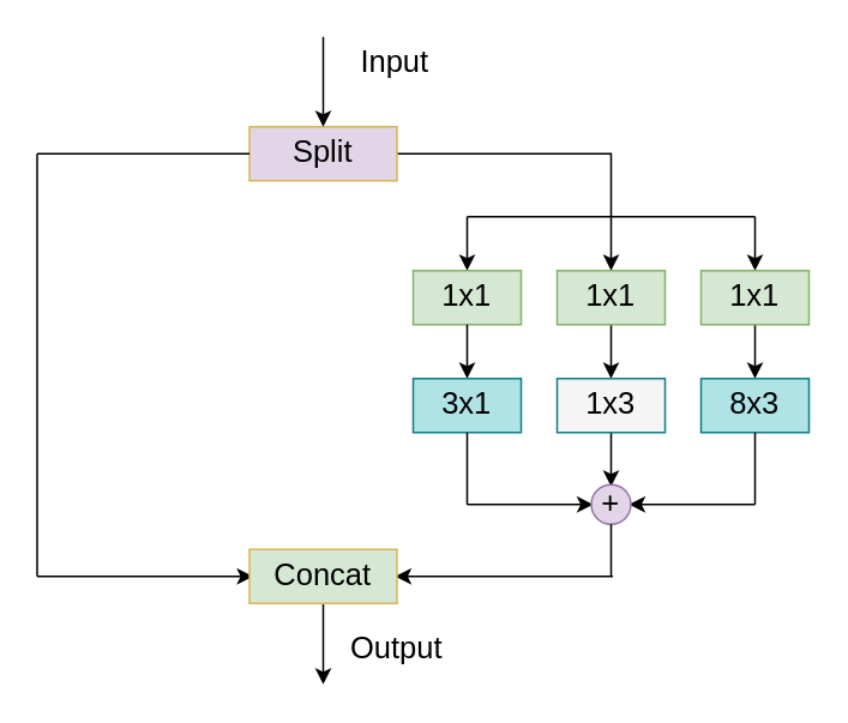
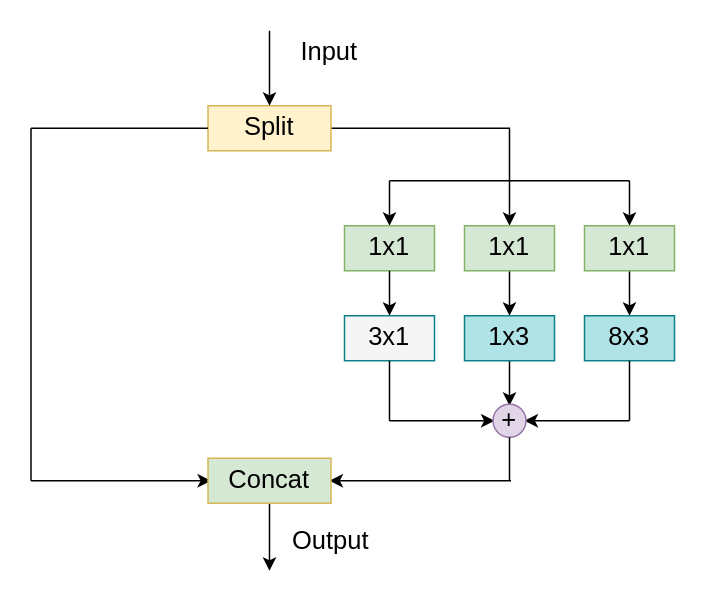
  <mxCell id="0" />
  <mxCell id="1" parent="0" />
  <mxCell id="2" style="edgeStyle=orthogonalEdgeStyle;rounded=0;orthogonalLoop=1;jettySize=auto;html=1;exitX=1;exitY=0.5;exitDx=0;exitDy=0;fontSize=17;" edge="1" parent="1"><mxGeometry relative="1" as="geometry"><mxPoint x="339" y="150" as="targetPoint" /><mxPoint x="199" y="85" as="sourcePoint" /><Array as="points"><mxPoint x="339" y="85" /></Array></mxGeometry></mxCell>
- <mxCell id="3" value="&lt;font style=&quot;font-size: 17px;&quot;&gt;Split&lt;/font&gt;" style="rounded=0;whiteSpace=wrap;html=1;fillColor=#e1d5e7;strokeColor=#d6b656;" vertex="1" parent="1"><mxGeometry x="138" y="70" width="82" height="30" as="geometry" /></mxCell>
+ <mxCell id="3" value="&lt;font style=&quot;font-size: 17px;&quot;&gt;Split&lt;/font&gt;" style="rounded=0;whiteSpace=wrap;html=1;fillColor=#fff2cc;strokeColor=#d6b656;" vertex="1" parent="1"><mxGeometry x="138" y="70" width="82" height="30" as="geometry" /></mxCell>
  <mxCell id="4" value="" style="endArrow=classic;html=1;rounded=0;fontSize=17;" edge="1" parent="1"><mxGeometry width="50" height="50" relative="1" as="geometry"><mxPoint x="259" y="120" as="sourcePoint" /><mxPoint x="259" y="150" as="targetPoint" /></mxGeometry></mxCell>
  <mxCell id="5" value="" style="endArrow=none;html=1;rounded=0;fontSize=17;" edge="1" parent="1"><mxGeometry width="50" height="50" relative="1" as="geometry"><mxPoint x="259" y="120" as="sourcePoint" /><mxPoint x="339" y="120" as="targetPoint" /></mxGeometry></mxCell>
  <mxCell id="6" value="" style="endArrow=none;html=1;rounded=0;fontSize=17;" edge="1" parent="1"><mxGeometry width="50" height="50" relative="1" as="geometry"><mxPoint x="339" y="120" as="sourcePoint" /><mxPoint x="419" y="120" as="targetPoint" /></mxGeometry></mxCell>
  <mxCell id="7" value="" style="endArrow=classic;html=1;rounded=0;fontSize=17;" edge="1" parent="1"><mxGeometry width="50" height="50" relative="1" as="geometry"><mxPoint x="419" y="120" as="sourcePoint" /><mxPoint x="419" y="150" as="targetPoint" /></mxGeometry></mxCell>
  <mxCell id="8" value="&lt;div style=&quot;text-align: left;&quot;&gt;1x1&lt;/div&gt;" style="rounded=0;whiteSpace=wrap;html=1;fontSize=17;fillColor=#d5e8d4;strokeColor=#82b366;" vertex="1" parent="1"><mxGeometry x="229" y="150" width="60" height="30" as="geometry" /></mxCell>
  <mxCell id="9" style="edgeStyle=orthogonalEdgeStyle;rounded=0;orthogonalLoop=1;jettySize=auto;html=1;exitX=0.5;exitY=1;exitDx=0;exitDy=0;fontSize=17;" edge="1" parent="1" source="10"><mxGeometry relative="1" as="geometry"><mxPoint x="339" y="210" as="targetPoint" /></mxGeometry></mxCell>
  <mxCell id="10" value="1x1" style="rounded=0;whiteSpace=wrap;html=1;fontSize=17;fillColor=#d5e8d4;strokeColor=#82b366;" vertex="1" parent="1"><mxGeometry x="309" y="150" width="60" height="30" as="geometry" /></mxCell>
  <mxCell id="11" style="edgeStyle=orthogonalEdgeStyle;rounded=0;orthogonalLoop=1;jettySize=auto;html=1;exitX=0.5;exitY=1;exitDx=0;exitDy=0;fontSize=17;" edge="1" parent="1" source="12"><mxGeometry relative="1" as="geometry"><mxPoint x="419" y="210" as="targetPoint" /></mxGeometry></mxCell>
  <mxCell id="12" value="1x1" style="rounded=0;whiteSpace=wrap;html=1;fontSize=17;fillColor=#d5e8d4;strokeColor=#82b366;" vertex="1" parent="1"><mxGeometry x="389" y="150" width="60" height="30" as="geometry" /></mxCell>
  <mxCell id="13" value="" style="endArrow=classic;html=1;rounded=0;fontSize=17;exitX=0.5;exitY=1;exitDx=0;exitDy=0;" edge="1" parent="1" source="8"><mxGeometry width="50" height="50" relative="1" as="geometry"><mxPoint x="269" y="130" as="sourcePoint" /><mxPoint x="259" y="210" as="targetPoint" /></mxGeometry></mxCell>
- <mxCell id="14" value="&lt;div style=&quot;text-align: left;&quot;&gt;3x1&lt;/div&gt;" style="rounded=0;whiteSpace=wrap;html=1;fontSize=17;fillColor=#b0e3e6;strokeColor=#0e8088;" vertex="1" parent="1"><mxGeometry x="229" y="210" width="60" height="30" as="geometry" /></mxCell>
+ <mxCell id="14" value="&lt;div style=&quot;text-align: left;&quot;&gt;3x1&lt;/div&gt;" style="rounded=0;whiteSpace=wrap;html=1;fontSize=17;fillColor=#f5f5f5;strokeColor=#0e8088;" vertex="1" parent="1"><mxGeometry x="229" y="210" width="60" height="30" as="geometry" /></mxCell>
  <mxCell id="15" style="edgeStyle=orthogonalEdgeStyle;rounded=0;orthogonalLoop=1;jettySize=auto;html=1;exitX=0.5;exitY=1;exitDx=0;exitDy=0;fontSize=17;" edge="1" parent="1" source="16"><mxGeometry relative="1" as="geometry"><mxPoint x="339" y="270" as="targetPoint" /></mxGeometry></mxCell>
- <mxCell id="16" value="1x3" style="rounded=0;whiteSpace=wrap;html=1;fontSize=17;fillColor=#f5f5f5;strokeColor=#0e8088;" vertex="1" parent="1"><mxGeometry x="309" y="210" width="60" height="30" as="geometry" /></mxCell>
+ <mxCell id="16" value="1x3" style="rounded=0;whiteSpace=wrap;html=1;fontSize=17;fillColor=#b0e3e6;strokeColor=#0e8088;" vertex="1" parent="1"><mxGeometry x="309" y="210" width="60" height="30" as="geometry" /></mxCell>
  <mxCell id="17" value="&lt;div style=&quot;text-align: left;&quot;&gt;8x3&lt;/div&gt;" style="rounded=0;whiteSpace=wrap;html=1;fontSize=17;fillColor=#b0e3e6;strokeColor=#0e8088;" vertex="1" parent="1"><mxGeometry x="389" y="210" width="60" height="30" as="geometry" /></mxCell>
  <mxCell id="18" value="" style="endArrow=none;html=1;rounded=0;fontSize=17;entryX=0.5;entryY=1;entryDx=0;entryDy=0;" edge="1" parent="1" target="14"><mxGeometry width="50" height="50" relative="1" as="geometry"><mxPoint x="259" y="280" as="sourcePoint" /><mxPoint x="149" y="190" as="targetPoint" /></mxGeometry></mxCell>
  <mxCell id="19" value="" style="endArrow=none;html=1;rounded=0;fontSize=17;entryX=0.5;entryY=1;entryDx=0;entryDy=0;" edge="1" parent="1" target="17"><mxGeometry width="50" height="50" relative="1" as="geometry"><mxPoint x="419" y="280" as="sourcePoint" /><mxPoint x="459" y="270" as="targetPoint" /></mxGeometry></mxCell>
  <mxCell id="20" value="" style="endArrow=classic;html=1;rounded=0;fontSize=17;" edge="1" parent="1"><mxGeometry width="50" height="50" relative="1" as="geometry"><mxPoint x="259" y="280" as="sourcePoint" /><mxPoint x="329" y="280" as="targetPoint" /></mxGeometry></mxCell>
  <mxCell id="21" value="" style="endArrow=classic;html=1;rounded=0;fontSize=17;" edge="1" parent="1"><mxGeometry width="50" height="50" relative="1" as="geometry"><mxPoint x="419" y="280" as="sourcePoint" /><mxPoint x="349" y="280" as="targetPoint" /></mxGeometry></mxCell>
  <mxCell id="22" value="+" style="ellipse;whiteSpace=wrap;html=1;aspect=fixed;fontSize=17;fillColor=#e1d5e7;strokeColor=#9673a6;" vertex="1" parent="1"><mxGeometry x="328" y="269" width="22" height="22" as="geometry" /></mxCell>
  <mxCell id="23" value="" style="endArrow=none;html=1;rounded=0;fontSize=13;" edge="1" parent="1"><mxGeometry width="50" height="50" relative="1" as="geometry"><mxPoint x="339" y="320" as="sourcePoint" /><mxPoint x="339" y="291" as="targetPoint" /></mxGeometry></mxCell>
  <mxCell id="24" value="" style="endArrow=none;html=1;rounded=0;fontSize=13;entryX=0;entryY=0.5;entryDx=0;entryDy=0;" edge="1" parent="1" target="3"><mxGeometry width="50" height="50" relative="1" as="geometry"><mxPoint x="20" y="85" as="sourcePoint" /><mxPoint x="80" y="70" as="targetPoint" /></mxGeometry></mxCell>
  <mxCell id="25" value="" style="endArrow=none;html=1;rounded=0;fontSize=13;" edge="1" parent="1"><mxGeometry width="50" height="50" relative="1" as="geometry"><mxPoint x="20" y="320" as="sourcePoint" /><mxPoint x="20" y="85" as="targetPoint" /></mxGeometry></mxCell>
  <mxCell id="26" value="" style="endArrow=classic;html=1;rounded=0;fontSize=13;" edge="1" parent="1"><mxGeometry width="50" height="50" relative="1" as="geometry"><mxPoint x="20" y="320" as="sourcePoint" /><mxPoint x="140" y="320" as="targetPoint" /></mxGeometry></mxCell>
  <mxCell id="27" value="" style="endArrow=classic;html=1;rounded=0;fontSize=13;" edge="1" parent="1"><mxGeometry width="50" height="50" relative="1" as="geometry"><mxPoint x="340" y="320" as="sourcePoint" /><mxPoint x="219" y="320" as="targetPoint" /></mxGeometry></mxCell>
  <mxCell id="28" style="edgeStyle=orthogonalEdgeStyle;rounded=0;orthogonalLoop=1;jettySize=auto;html=1;exitX=0.5;exitY=1;exitDx=0;exitDy=0;fontSize=17;" edge="1" parent="1" source="29"><mxGeometry relative="1" as="geometry"><mxPoint x="179" y="380" as="targetPoint" /></mxGeometry></mxCell>
  <mxCell id="29" value="&lt;span style=&quot;font-size: 17px;&quot;&gt;Concat&lt;/span&gt;" style="rounded=0;whiteSpace=wrap;html=1;fillColor=#d5e8d4;strokeColor=#d6b656;" vertex="1" parent="1"><mxGeometry x="138" y="305" width="82" height="30" as="geometry" /></mxCell>
  <mxCell id="30" value="" style="endArrow=classic;html=1;rounded=0;fontSize=13;entryX=0.5;entryY=0;entryDx=0;entryDy=0;" edge="1" parent="1" target="3"><mxGeometry width="50" height="50" relative="1" as="geometry"><mxPoint x="179" y="20" as="sourcePoint" /><mxPoint x="200" y="-30" as="targetPoint" /></mxGeometry></mxCell>
  <mxCell id="31" value="&lt;font style=&quot;font-size: 17px;&quot;&gt;Input&lt;/font&gt;" style="text;html=1;strokeColor=none;fillColor=none;align=center;verticalAlign=middle;whiteSpace=wrap;rounded=0;fontSize=13;" vertex="1" parent="1"><mxGeometry x="189" y="20" width="60" height="30" as="geometry" /></mxCell>
  <mxCell id="32" value="&lt;span style=&quot;font-size: 17px;&quot;&gt;Output&lt;/span&gt;" style="text;html=1;strokeColor=none;fillColor=none;align=center;verticalAlign=middle;whiteSpace=wrap;rounded=0;fontSize=13;" vertex="1" parent="1"><mxGeometry x="190" y="346" width="60" height="30" as="geometry" /></mxCell>
